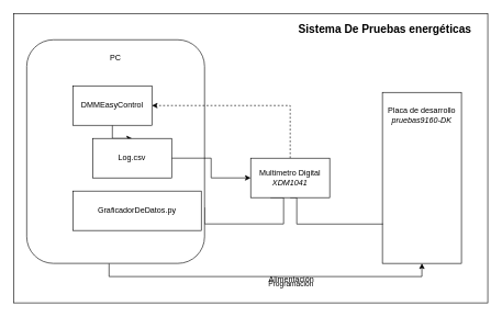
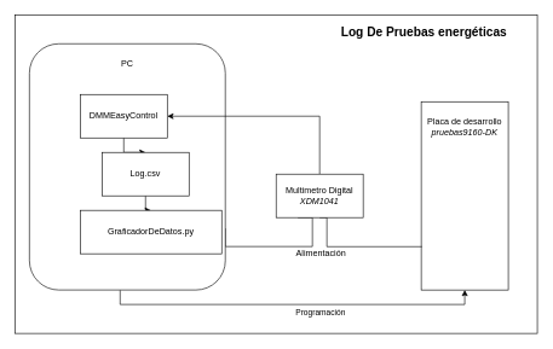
  <mxCell id="0" />
  <mxCell id="1" parent="0" />
  <mxCell id="2" value="" style="rounded=0;whiteSpace=wrap;html=1;" parent="1" vertex="1"><mxGeometry x="20" y="20" width="720" height="440" as="geometry" /></mxCell>
  <mxCell id="3" style="edgeStyle=orthogonalEdgeStyle;rounded=0;orthogonalLoop=1;jettySize=auto;html=1;entryX=0.25;entryY=1;entryDx=0;entryDy=0;exitX=1;exitY=0.75;exitDx=0;exitDy=0;endArrow=none;endFill=0;" parent="1" source="6" target="10" edge="1"><mxGeometry relative="1" as="geometry"><Array as="points"><mxPoint x="310" y="340" /><mxPoint x="430" y="340" /><mxPoint x="430" y="300" /></Array></mxGeometry></mxCell>
  <mxCell id="4" style="edgeStyle=orthogonalEdgeStyle;rounded=0;orthogonalLoop=1;jettySize=auto;html=1;entryX=0.5;entryY=1;entryDx=0;entryDy=0;" parent="1" source="6" target="7" edge="1"><mxGeometry relative="1" as="geometry"><Array as="points"><mxPoint x="165" y="420" /><mxPoint x="640" y="420" /></Array></mxGeometry></mxCell>
  <mxCell id="5" value="Programación" style="edgeLabel;html=1;align=center;verticalAlign=middle;resizable=0;points=[];" parent="4" vertex="1" connectable="0"><mxGeometry x="-0.035" y="-1" relative="1" as="geometry"><mxPoint x="47" y="9" as="offset" /></mxGeometry></mxCell>
  <mxCell id="6" value="&lt;br&gt;PC" style="rounded=1;whiteSpace=wrap;html=1;verticalAlign=top;" parent="1" vertex="1"><mxGeometry x="40" y="60" width="270" height="340" as="geometry" /></mxCell>
  <mxCell id="7" value="&lt;br&gt;Placa de desarrollo&lt;br&gt;&lt;i&gt;pruebas9160-DK&lt;/i&gt;" style="rounded=0;whiteSpace=wrap;html=1;verticalAlign=top;" parent="1" vertex="1"><mxGeometry x="580" y="140" width="120" height="260" as="geometry" /></mxCell>
  <mxCell id="8" style="edgeStyle=orthogonalEdgeStyle;rounded=0;orthogonalLoop=1;jettySize=auto;html=1;entryX=0.008;entryY=0.77;entryDx=0;entryDy=0;exitX=0.5;exitY=1;exitDx=0;exitDy=0;entryPerimeter=0;endArrow=none;endFill=0;" parent="1" source="10" target="7" edge="1"><mxGeometry relative="1" as="geometry"><Array as="points"><mxPoint x="450" y="300" /><mxPoint x="450" y="340" /></Array></mxGeometry></mxCell>
- <mxCell id="9" style="edgeStyle=orthogonalEdgeStyle;rounded=0;orthogonalLoop=1;jettySize=auto;html=1;entryX=1;entryY=0.5;entryDx=0;entryDy=0;dashed=1;" parent="1" source="10" target="13" edge="1"><mxGeometry relative="1" as="geometry"><Array as="points"><mxPoint x="440" y="160" /></Array></mxGeometry></mxCell>
+ <mxCell id="9" style="edgeStyle=orthogonalEdgeStyle;rounded=0;orthogonalLoop=1;jettySize=auto;html=1;entryX=1;entryY=0.5;entryDx=0;entryDy=0;" parent="1" source="10" target="13" edge="1"><mxGeometry relative="1" as="geometry"><Array as="points"><mxPoint x="440" y="160" /></Array></mxGeometry></mxCell>
  <mxCell id="10" value="Multimetro Digital&lt;br&gt;&lt;i&gt;XDM1041&lt;/i&gt;" style="rounded=0;whiteSpace=wrap;html=1;" parent="1" vertex="1"><mxGeometry x="380" y="240" width="120" height="60" as="geometry" /></mxCell>
- <mxCell id="11" value="Alimentación" style="text;html=1;strokeColor=none;fillColor=none;align=center;verticalAlign=middle;whiteSpace=wrap;rounded=0;" parent="1" vertex="1"><mxGeometry x="412" y="409" width="60" height="30" as="geometry" /></mxCell>
+ <mxCell id="11" value="Alimentación" style="text;html=1;strokeColor=none;fillColor=none;align=center;verticalAlign=middle;whiteSpace=wrap;rounded=0;" parent="1" vertex="1"><mxGeometry x="412" y="334" width="60" height="30" as="geometry" /></mxCell>
  <mxCell id="12" style="edgeStyle=orthogonalEdgeStyle;rounded=0;orthogonalLoop=1;jettySize=auto;html=1;entryX=0.5;entryY=0;entryDx=0;entryDy=0;" parent="1" source="13" target="15" edge="1"><mxGeometry relative="1" as="geometry" /></mxCell>
  <mxCell id="13" value="DMMEasyControl" style="rounded=0;whiteSpace=wrap;html=1;" parent="1" vertex="1"><mxGeometry x="110" y="130" width="120" height="60" as="geometry" /></mxCell>
- <mxCell id="14" style="edgeStyle=orthogonalEdgeStyle;rounded=0;orthogonalLoop=1;jettySize=auto;html=1;" parent="1" source="15" target="10" edge="1"><mxGeometry relative="1" as="geometry" /></mxCell>
+ <mxCell id="14" style="edgeStyle=orthogonalEdgeStyle;rounded=0;orthogonalLoop=1;jettySize=auto;html=1;entryX=0.5;entryY=0;entryDx=0;entryDy=0;" parent="1" source="15" target="16" edge="1"><mxGeometry relative="1" as="geometry" /></mxCell>
  <mxCell id="15" value="Log.csv" style="rounded=0;whiteSpace=wrap;html=1;" parent="1" vertex="1"><mxGeometry x="140" y="210" width="120" height="60" as="geometry" /></mxCell>
  <mxCell id="16" value="GraficadorDeDatos.py" style="rounded=0;whiteSpace=wrap;html=1;" parent="1" vertex="1"><mxGeometry x="110" y="290" width="195" height="60" as="geometry" /></mxCell>
- <mxCell id="17" value="Sistema De Pruebas energéticas" style="text;html=1;strokeColor=none;fillColor=none;align=center;verticalAlign=middle;whiteSpace=wrap;rounded=0;fontStyle=1;fontSize=17;" parent="1" vertex="1"><mxGeometry x="440" y="30" width="288" height="30" as="geometry" /></mxCell>
+ <mxCell id="17" value="Log De Pruebas energéticas" style="text;html=1;strokeColor=none;fillColor=none;align=center;verticalAlign=middle;whiteSpace=wrap;rounded=0;fontStyle=1;fontSize=17;" parent="1" vertex="1"><mxGeometry x="440" y="30" width="288" height="30" as="geometry" /></mxCell>
